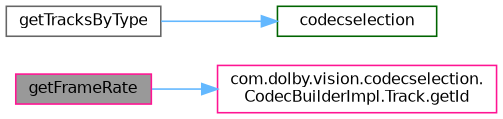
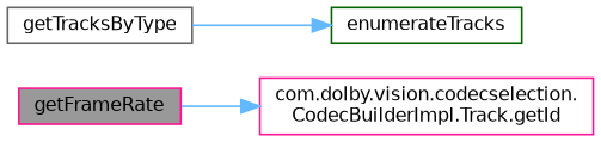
  digraph {
    rankdir=LR
    node [color=deeppink fillcolor=white fontname=Helvetica fontsize=10 shape=box style=filled]
    edge [color=steelblue1 fontname=Helvetica fontsize=10 labelfontname=Helvetica labelfontsize=10 style=solid]
    n1 [fillcolor=grey60 fontcolor=black height=0.2 label=getFrameRate width=0.4]
    n2 [height=0.2 label="com.dolby.vision.codecselection.\lCodecBuilderImpl.Track.getId" width=0.4]
    n3 [color=gray40 height=0.2 label=getTracksByType width=0.4]
-   n4 [color=darkgreen height=0.2 label=codecselection width=0.4]
+   n4 [color=darkgreen height=0.2 label=enumerateTracks width=0.4]
    n1 -> n2
    n3 -> n4
  }
